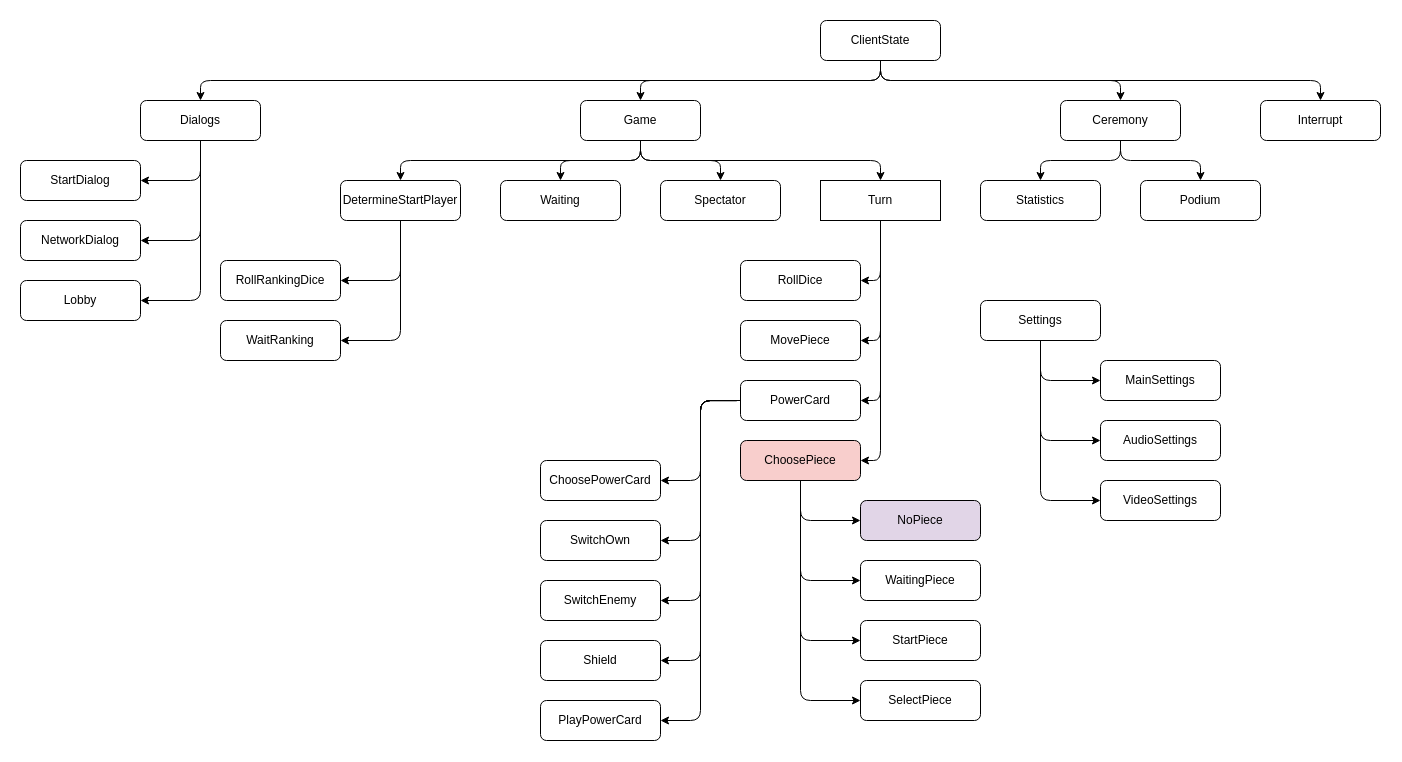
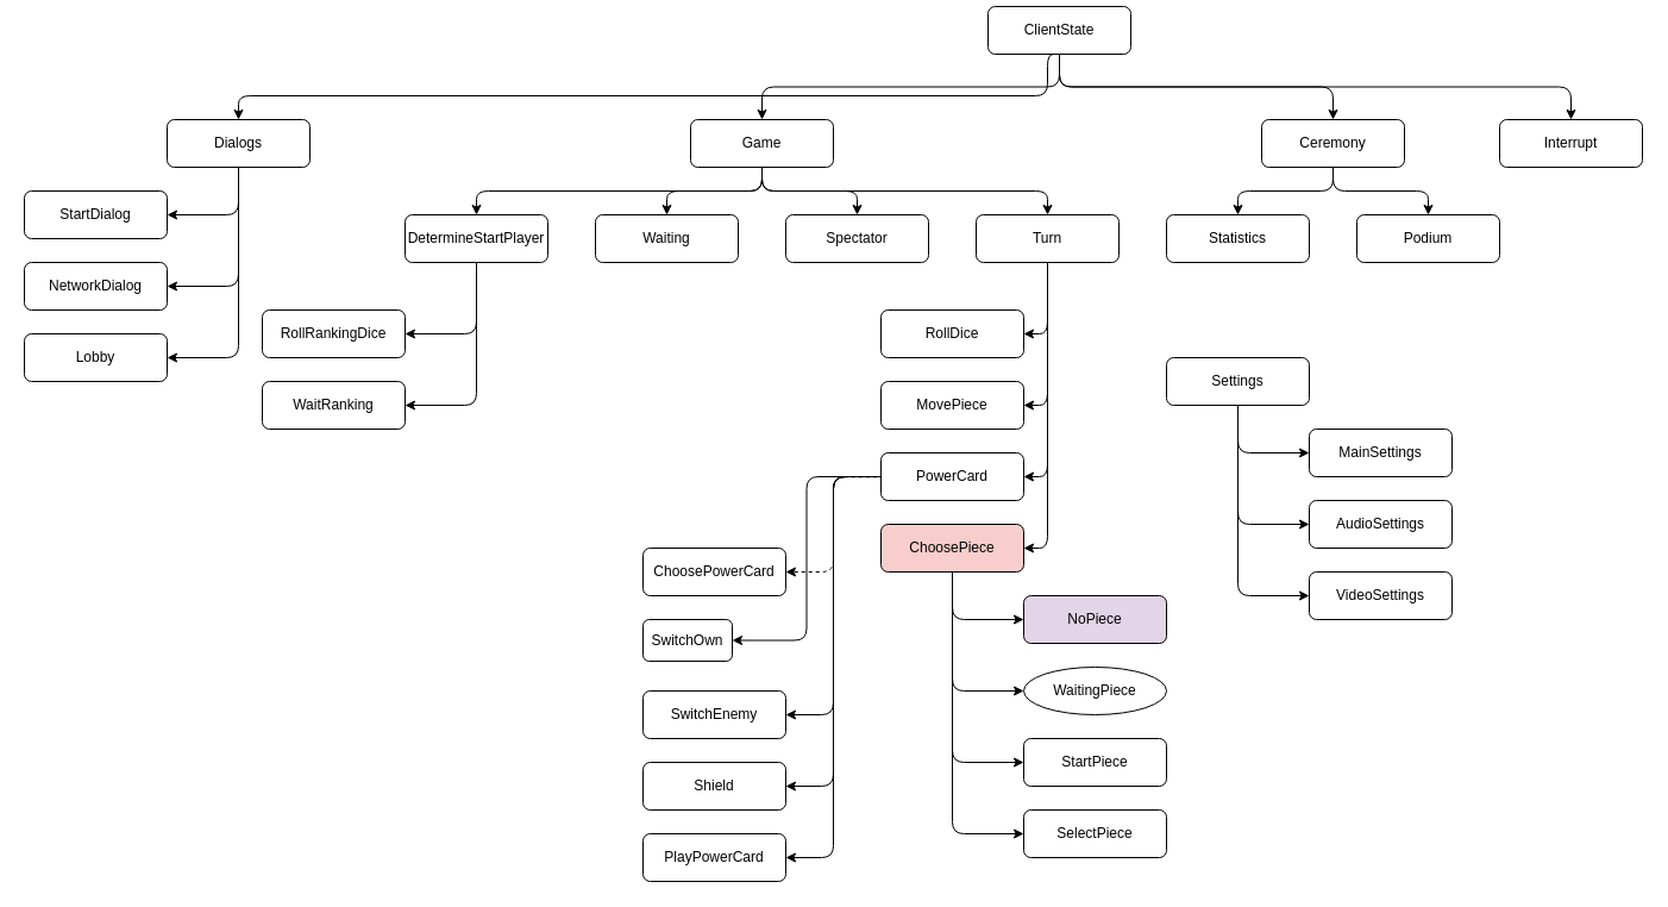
  <mxCell id="0" />
  <mxCell id="1" parent="0" />
  <mxCell id="2" style="edgeStyle=orthogonalEdgeStyle;rounded=1;orthogonalLoop=1;jettySize=auto;html=1;entryX=0.5;entryY=0;entryDx=0;entryDy=0;curved=0;exitX=0.5;exitY=1;exitDx=0;exitDy=0;" parent="1" source="6" target="14" edge="1"><mxGeometry relative="1" as="geometry" /></mxCell>
  <mxCell id="3" style="edgeStyle=orthogonalEdgeStyle;rounded=1;orthogonalLoop=1;jettySize=auto;html=1;exitX=0.5;exitY=1;exitDx=0;exitDy=0;entryX=0.5;entryY=0;entryDx=0;entryDy=0;curved=0;" parent="1" source="6" target="17" edge="1"><mxGeometry relative="1" as="geometry" /></mxCell>
  <mxCell id="4" style="edgeStyle=orthogonalEdgeStyle;rounded=1;orthogonalLoop=1;jettySize=auto;html=1;exitX=0.5;exitY=1;exitDx=0;exitDy=0;entryX=0.5;entryY=0;entryDx=0;entryDy=0;curved=0;" parent="1" source="6" target="10" edge="1"><mxGeometry relative="1" as="geometry"><Array as="points"><mxPoint x="880" y="80" /><mxPoint x="200" y="80" /></Array></mxGeometry></mxCell>
  <mxCell id="5" style="edgeStyle=orthogonalEdgeStyle;rounded=1;orthogonalLoop=1;jettySize=auto;html=1;exitX=0.5;exitY=1;exitDx=0;exitDy=0;entryX=0.5;entryY=0;entryDx=0;entryDy=0;curved=0;" parent="1" source="6" target="58" edge="1"><mxGeometry relative="1" as="geometry" /></mxCell>
- <mxCell id="6" value="ClientState" style="rounded=1;whiteSpace=wrap;html=1;" parent="1" vertex="1"><mxGeometry x="820" y="20" width="120" height="40" as="geometry" /></mxCell>
+ <mxCell id="6" value="ClientState" style="rounded=1;whiteSpace=wrap;html=1;" parent="1" vertex="1"><mxGeometry x="830" y="5" width="120" height="40" as="geometry" /></mxCell>
  <mxCell id="7" style="edgeStyle=orthogonalEdgeStyle;rounded=1;orthogonalLoop=1;jettySize=auto;html=1;exitX=0.5;exitY=1;exitDx=0;exitDy=0;entryX=1;entryY=0.5;entryDx=0;entryDy=0;curved=0;" parent="1" source="10" target="44" edge="1"><mxGeometry relative="1" as="geometry" /></mxCell>
  <mxCell id="8" style="edgeStyle=orthogonalEdgeStyle;rounded=1;orthogonalLoop=1;jettySize=auto;html=1;exitX=0.5;exitY=1;exitDx=0;exitDy=0;entryX=1;entryY=0.5;entryDx=0;entryDy=0;curved=0;" parent="1" source="10" target="51" edge="1"><mxGeometry relative="1" as="geometry" /></mxCell>
  <mxCell id="9" style="edgeStyle=orthogonalEdgeStyle;rounded=1;orthogonalLoop=1;jettySize=auto;html=1;exitX=0.5;exitY=1;exitDx=0;exitDy=0;entryX=1;entryY=0.5;entryDx=0;entryDy=0;curved=0;" parent="1" source="10" target="52" edge="1"><mxGeometry relative="1" as="geometry"><Array as="points"><mxPoint x="200" y="300" /></Array></mxGeometry></mxCell>
  <mxCell id="10" value="Dialogs" style="rounded=1;whiteSpace=wrap;html=1;" parent="1" vertex="1"><mxGeometry x="140" y="100" width="120" height="40" as="geometry" /></mxCell>
  <mxCell id="11" style="edgeStyle=orthogonalEdgeStyle;rounded=1;orthogonalLoop=1;jettySize=auto;html=1;entryX=0.5;entryY=0;entryDx=0;entryDy=0;exitX=0.5;exitY=1;exitDx=0;exitDy=0;curved=0;" parent="1" source="14" target="29" edge="1"><mxGeometry relative="1" as="geometry"><mxPoint x="690" y="180" as="sourcePoint" /><Array as="points"><mxPoint x="640" y="160" /><mxPoint x="880" y="160" /></Array></mxGeometry></mxCell>
  <mxCell id="12" style="edgeStyle=orthogonalEdgeStyle;rounded=1;orthogonalLoop=1;jettySize=auto;html=1;entryX=0.5;entryY=0;entryDx=0;entryDy=0;exitX=0.5;exitY=1;exitDx=0;exitDy=0;curved=0;" parent="1" source="14" target="24" edge="1"><mxGeometry relative="1" as="geometry"><Array as="points"><mxPoint x="640" y="160" /><mxPoint x="720" y="160" /></Array></mxGeometry></mxCell>
  <mxCell id="13" style="edgeStyle=orthogonalEdgeStyle;rounded=1;orthogonalLoop=1;jettySize=auto;html=1;exitX=0.5;exitY=1;exitDx=0;exitDy=0;entryX=0.5;entryY=0;entryDx=0;entryDy=0;curved=0;" parent="1" source="14" target="23" edge="1"><mxGeometry relative="1" as="geometry"><Array as="points"><mxPoint x="640" y="160" /><mxPoint x="560" y="160" /></Array></mxGeometry></mxCell>
  <mxCell id="14" value="Game" style="rounded=1;whiteSpace=wrap;html=1;" parent="1" vertex="1"><mxGeometry x="580" y="100" width="120" height="40" as="geometry" /></mxCell>
  <mxCell id="15" style="edgeStyle=orthogonalEdgeStyle;rounded=1;orthogonalLoop=1;jettySize=auto;html=1;exitX=0.5;exitY=1;exitDx=0;exitDy=0;entryX=0.5;entryY=0;entryDx=0;entryDy=0;curved=0;" parent="1" source="17" target="18" edge="1"><mxGeometry relative="1" as="geometry" /></mxCell>
  <mxCell id="16" style="edgeStyle=orthogonalEdgeStyle;rounded=1;orthogonalLoop=1;jettySize=auto;html=1;exitX=0.5;exitY=1;exitDx=0;exitDy=0;entryX=0.5;entryY=0;entryDx=0;entryDy=0;curved=0;" parent="1" source="17" target="19" edge="1"><mxGeometry relative="1" as="geometry" /></mxCell>
  <mxCell id="17" value="Ceremony" style="rounded=1;whiteSpace=wrap;html=1;" parent="1" vertex="1"><mxGeometry x="1060" y="100" width="120" height="40" as="geometry" /></mxCell>
  <mxCell id="18" value="Podium" style="rounded=1;whiteSpace=wrap;html=1;" parent="1" vertex="1"><mxGeometry x="1140" y="180" width="120" height="40" as="geometry" /></mxCell>
  <mxCell id="19" value="Statistics" style="rounded=1;whiteSpace=wrap;html=1;" parent="1" vertex="1"><mxGeometry x="980" y="180" width="120" height="40" as="geometry" /></mxCell>
  <mxCell id="20" style="edgeStyle=orthogonalEdgeStyle;rounded=1;orthogonalLoop=1;jettySize=auto;html=1;exitX=0.5;exitY=1;exitDx=0;exitDy=0;entryX=1;entryY=0.5;entryDx=0;entryDy=0;curved=0;" parent="1" source="22" target="46" edge="1"><mxGeometry relative="1" as="geometry" /></mxCell>
  <mxCell id="21" style="edgeStyle=orthogonalEdgeStyle;rounded=1;orthogonalLoop=1;jettySize=auto;html=1;exitX=0.5;exitY=1;exitDx=0;exitDy=0;entryX=1;entryY=0.5;entryDx=0;entryDy=0;curved=0;" parent="1" source="22" target="53" edge="1"><mxGeometry relative="1" as="geometry" /></mxCell>
  <mxCell id="22" value="DetermineStartPlayer" style="rounded=1;whiteSpace=wrap;html=1;" parent="1" vertex="1"><mxGeometry y="180" width="120" height="40" as="geometry" x="340" /></mxCell>
  <mxCell id="23" value="Waiting" style="rounded=1;whiteSpace=wrap;html=1;" parent="1" vertex="1"><mxGeometry x="500" y="180" width="120" height="40" as="geometry" /></mxCell>
  <mxCell id="24" value="Spectator" style="rounded=1;whiteSpace=wrap;html=1;" parent="1" vertex="1"><mxGeometry x="660" y="180" width="120" height="40" as="geometry" /></mxCell>
  <mxCell id="25" style="edgeStyle=orthogonalEdgeStyle;rounded=1;orthogonalLoop=1;jettySize=auto;html=1;exitX=0.5;exitY=1;exitDx=0;exitDy=0;entryX=1;entryY=0.5;entryDx=0;entryDy=0;curved=0;" parent="1" source="29" target="37" edge="1"><mxGeometry relative="1" as="geometry" /></mxCell>
  <mxCell id="26" style="edgeStyle=orthogonalEdgeStyle;rounded=1;orthogonalLoop=1;jettySize=auto;html=1;exitX=0.5;exitY=1;exitDx=0;exitDy=0;entryX=1;entryY=0.5;entryDx=0;entryDy=0;curved=0;" parent="1" source="29" target="43" edge="1"><mxGeometry relative="1" as="geometry" /></mxCell>
  <mxCell id="27" style="edgeStyle=orthogonalEdgeStyle;rounded=1;orthogonalLoop=1;jettySize=auto;html=1;exitX=0.5;exitY=1;exitDx=0;exitDy=0;entryX=1;entryY=0.5;entryDx=0;entryDy=0;curved=0;" parent="1" source="29" target="36" edge="1"><mxGeometry relative="1" as="geometry" /></mxCell>
  <mxCell id="28" style="edgeStyle=orthogonalEdgeStyle;rounded=1;orthogonalLoop=1;jettySize=auto;html=1;exitX=0.5;exitY=1;exitDx=0;exitDy=0;entryX=1;entryY=0.5;entryDx=0;entryDy=0;curved=0;" parent="1" source="29" target="42" edge="1"><mxGeometry relative="1" as="geometry" /></mxCell>
- <mxCell id="29" value="Turn" style="whiteSpace=wrap;html=1;rounded=0;" parent="1" vertex="1"><mxGeometry x="820" y="180" width="120" height="40" as="geometry" /></mxCell>
+ <mxCell id="29" value="Turn" style="rounded=1;whiteSpace=wrap;html=1;" parent="1" vertex="1"><mxGeometry x="820" y="180" width="120" height="40" as="geometry" /></mxCell>
  <mxCell id="30" style="edgeStyle=orthogonalEdgeStyle;rounded=1;orthogonalLoop=1;jettySize=auto;html=1;exitX=0.5;exitY=1;exitDx=0;exitDy=0;entryX=0.5;entryY=0;entryDx=0;entryDy=0;curved=0;" parent="1" source="14" target="22" edge="1"><mxGeometry relative="1" as="geometry"><mxPoint x="393" y="290" as="targetPoint" /><Array as="points"><mxPoint x="640" y="160" /><mxPoint x="400" y="160" /></Array></mxGeometry></mxCell>
- <mxCell id="31" style="edgeStyle=orthogonalEdgeStyle;rounded=1;orthogonalLoop=1;jettySize=auto;html=1;exitX=-0.031;exitY=0.508;exitDx=0;exitDy=0;entryX=1;entryY=0.5;entryDx=0;entryDy=0;exitPerimeter=0;curved=0;" parent="1" source="36" target="54" edge="1"><mxGeometry relative="1" as="geometry"><mxPoint x="720" y="500" as="sourcePoint" /></mxGeometry></mxCell>
+ <mxCell id="31" style="edgeStyle=orthogonalEdgeStyle;rounded=1;orthogonalLoop=1;jettySize=auto;html=1;exitX=-0.031;exitY=0.508;exitDx=0;exitDy=0;entryX=1;entryY=0.5;entryDx=0;entryDy=0;exitPerimeter=0;curved=0;dashed=1;" parent="1" source="36" target="54" edge="1"><mxGeometry relative="1" as="geometry"><mxPoint x="720" y="500" as="sourcePoint" /></mxGeometry></mxCell>
  <mxCell id="32" style="edgeStyle=orthogonalEdgeStyle;rounded=1;orthogonalLoop=1;jettySize=auto;html=1;exitX=0;exitY=0.5;exitDx=0;exitDy=0;entryX=1;entryY=0.5;entryDx=0;entryDy=0;curved=0;" parent="1" source="36" target="55" edge="1"><mxGeometry relative="1" as="geometry"><mxPoint x="720" y="500" as="sourcePoint" /></mxGeometry></mxCell>
  <mxCell id="33" style="edgeStyle=orthogonalEdgeStyle;rounded=1;orthogonalLoop=1;jettySize=auto;html=1;exitX=0;exitY=0.5;exitDx=0;exitDy=0;entryX=1;entryY=0.5;entryDx=0;entryDy=0;curved=0;" parent="1" source="36" target="56" edge="1"><mxGeometry relative="1" as="geometry"><mxPoint x="720" y="500" as="sourcePoint" /></mxGeometry></mxCell>
  <mxCell id="34" style="edgeStyle=orthogonalEdgeStyle;rounded=1;orthogonalLoop=1;jettySize=auto;html=1;exitX=0;exitY=0.5;exitDx=0;exitDy=0;entryX=1;entryY=0.5;entryDx=0;entryDy=0;curved=0;" parent="1" source="36" target="45" edge="1"><mxGeometry relative="1" as="geometry"><mxPoint x="720" y="500" as="sourcePoint" /></mxGeometry></mxCell>
  <mxCell id="35" style="edgeStyle=orthogonalEdgeStyle;rounded=1;orthogonalLoop=1;jettySize=auto;html=1;exitX=0;exitY=0.5;exitDx=0;exitDy=0;entryX=1;entryY=0.5;entryDx=0;entryDy=0;curved=0;" parent="1" source="36" target="57" edge="1"><mxGeometry relative="1" as="geometry"><mxPoint x="720" y="500" as="sourcePoint" /></mxGeometry></mxCell>
  <mxCell id="36" value="PowerCard" style="rounded=1;whiteSpace=wrap;html=1;" parent="1" vertex="1"><mxGeometry x="740" y="380" width="120" height="40" as="geometry" /></mxCell>
  <mxCell id="37" value="RollDice" style="rounded=1;whiteSpace=wrap;html=1;" parent="1" vertex="1"><mxGeometry x="740" y="260" width="120" height="40" as="geometry" /></mxCell>
  <mxCell id="38" style="edgeStyle=orthogonalEdgeStyle;rounded=1;orthogonalLoop=1;jettySize=auto;html=1;exitX=0.5;exitY=1;exitDx=0;exitDy=0;entryX=0;entryY=0.5;entryDx=0;entryDy=0;curved=0;" parent="1" source="42" target="47" edge="1"><mxGeometry relative="1" as="geometry" /></mxCell>
  <mxCell id="39" style="edgeStyle=orthogonalEdgeStyle;rounded=1;orthogonalLoop=1;jettySize=auto;html=1;exitX=0.5;exitY=1;exitDx=0;exitDy=0;entryX=0;entryY=0.5;entryDx=0;entryDy=0;curved=0;" parent="1" source="42" target="48" edge="1"><mxGeometry relative="1" as="geometry" /></mxCell>
  <mxCell id="40" style="edgeStyle=orthogonalEdgeStyle;rounded=1;orthogonalLoop=1;jettySize=auto;html=1;exitX=0.5;exitY=1;exitDx=0;exitDy=0;entryX=0;entryY=0.5;entryDx=0;entryDy=0;curved=0;" parent="1" source="42" target="49" edge="1"><mxGeometry relative="1" as="geometry" /></mxCell>
  <mxCell id="41" style="edgeStyle=orthogonalEdgeStyle;rounded=1;orthogonalLoop=1;jettySize=auto;html=1;exitX=0.5;exitY=1;exitDx=0;exitDy=0;entryX=0;entryY=0.5;entryDx=0;entryDy=0;curved=0;" parent="1" source="42" target="50" edge="1"><mxGeometry relative="1" as="geometry" /></mxCell>
  <mxCell id="42" value="ChoosePiece" style="rounded=1;whiteSpace=wrap;html=1;fillColor=#f8cecc;" parent="1" vertex="1"><mxGeometry x="740" y="440" width="120" height="40" as="geometry" /></mxCell>
  <mxCell id="43" value="MovePiece" style="rounded=1;whiteSpace=wrap;html=1;" parent="1" vertex="1"><mxGeometry x="740" y="320" width="120" height="40" as="geometry" /></mxCell>
  <mxCell id="44" value="StartDialog" style="rounded=1;whiteSpace=wrap;html=1;" parent="1" vertex="1"><mxGeometry x="20" y="160" width="120" height="40" as="geometry" /></mxCell>
  <mxCell id="45" value="PlayPowerCard" style="rounded=1;whiteSpace=wrap;html=1;" parent="1" vertex="1"><mxGeometry x="540" y="700" width="120" height="40" as="geometry" /></mxCell>
  <mxCell id="46" value="RollRankingDice" style="rounded=1;whiteSpace=wrap;html=1;" parent="1" vertex="1"><mxGeometry x="220" y="260" width="120" height="40" as="geometry" /></mxCell>
  <mxCell id="47" value="NoPiece" style="rounded=1;whiteSpace=wrap;html=1;fillColor=#e1d5e7;" parent="1" vertex="1"><mxGeometry x="860" y="500" width="120" height="40" as="geometry" /></mxCell>
- <mxCell id="48" value="WaitingPiece" style="rounded=1;whiteSpace=wrap;html=1;" parent="1" vertex="1"><mxGeometry x="860" y="560" width="120" height="40" as="geometry" /></mxCell>
+ <mxCell id="48" value="WaitingPiece" style="ellipse;whiteSpace=wrap;html=1;" parent="1" vertex="1"><mxGeometry x="860" y="560" width="120" height="40" as="geometry" /></mxCell>
  <mxCell id="49" value="StartPiece" style="rounded=1;whiteSpace=wrap;html=1;" parent="1" vertex="1"><mxGeometry x="860" y="620" width="120" height="40" as="geometry" /></mxCell>
  <mxCell id="50" value="SelectPiece" style="rounded=1;whiteSpace=wrap;html=1;" parent="1" vertex="1"><mxGeometry x="860" y="680" width="120" height="40" as="geometry" /></mxCell>
  <mxCell id="51" value="NetworkDialog" style="rounded=1;whiteSpace=wrap;html=1;" parent="1" vertex="1"><mxGeometry x="20" y="220" width="120" height="40" as="geometry" /></mxCell>
  <mxCell id="52" value="Lobby" style="rounded=1;whiteSpace=wrap;html=1;" parent="1" vertex="1"><mxGeometry x="20" y="280" width="120" height="40" as="geometry" /></mxCell>
  <mxCell id="53" value="WaitRanking" style="rounded=1;whiteSpace=wrap;html=1;" parent="1" vertex="1"><mxGeometry x="220" y="320" width="120" height="40" as="geometry" /></mxCell>
  <mxCell id="54" value="ChoosePowerCard" style="rounded=1;whiteSpace=wrap;html=1;" parent="1" vertex="1"><mxGeometry x="540" y="460" width="120" height="40" as="geometry" /></mxCell>
- <mxCell id="55" value="SwitchOwn" style="rounded=1;whiteSpace=wrap;html=1;" parent="1" vertex="1"><mxGeometry x="540" y="520" width="120" height="40" as="geometry" /></mxCell>
+ <mxCell id="55" value="SwitchOwn" style="rounded=1;whiteSpace=wrap;html=1;" parent="1" vertex="1"><mxGeometry x="540" y="520" width="75" height="35" as="geometry" /></mxCell>
  <mxCell id="56" value="SwitchEnemy" style="rounded=1;whiteSpace=wrap;html=1;" parent="1" vertex="1"><mxGeometry x="540" y="580" width="120" height="40" as="geometry" /></mxCell>
  <mxCell id="57" value="Shield" style="rounded=1;whiteSpace=wrap;html=1;" parent="1" vertex="1"><mxGeometry x="540" y="640" width="120" height="40" as="geometry" /></mxCell>
  <mxCell id="58" value="Interrupt" style="rounded=1;whiteSpace=wrap;html=1;" parent="1" vertex="1"><mxGeometry x="1260" y="100" width="120" height="40" as="geometry" /></mxCell>
  <mxCell id="59" style="edgeStyle=orthogonalEdgeStyle;rounded=1;orthogonalLoop=1;jettySize=auto;html=1;exitX=0.5;exitY=1;exitDx=0;exitDy=0;entryX=0;entryY=0.5;entryDx=0;entryDy=0;curved=0;" parent="1" source="62" target="63" edge="1"><mxGeometry relative="1" as="geometry" /></mxCell>
  <mxCell id="60" style="edgeStyle=orthogonalEdgeStyle;rounded=1;orthogonalLoop=1;jettySize=auto;html=1;exitX=0.5;exitY=1;exitDx=0;exitDy=0;entryX=0;entryY=0.5;entryDx=0;entryDy=0;curved=0;" parent="1" source="62" target="64" edge="1"><mxGeometry relative="1" as="geometry" /></mxCell>
  <mxCell id="61" style="edgeStyle=orthogonalEdgeStyle;rounded=1;orthogonalLoop=1;jettySize=auto;html=1;exitX=0.5;exitY=1;exitDx=0;exitDy=0;entryX=0;entryY=0.5;entryDx=0;entryDy=0;curved=0;" parent="1" source="62" target="65" edge="1"><mxGeometry relative="1" as="geometry" /></mxCell>
  <mxCell id="62" value="Settings" style="rounded=1;whiteSpace=wrap;html=1;" parent="1" vertex="1"><mxGeometry x="980" y="300" width="120" height="40" as="geometry" /></mxCell>
  <mxCell id="63" value="MainSettings" style="rounded=1;whiteSpace=wrap;html=1;" parent="1" vertex="1"><mxGeometry x="1100" y="360" width="120" height="40" as="geometry" /></mxCell>
  <mxCell id="64" value="Audio&lt;span style=&quot;background-color: initial;&quot;&gt;Settings&lt;/span&gt;" style="rounded=1;whiteSpace=wrap;html=1;" parent="1" vertex="1"><mxGeometry x="1100" y="420" width="120" height="40" as="geometry" /></mxCell>
  <mxCell id="65" value="VideoSettings" style="rounded=1;whiteSpace=wrap;html=1;" parent="1" vertex="1"><mxGeometry x="1100" y="480" width="120" height="40" as="geometry" /></mxCell>
